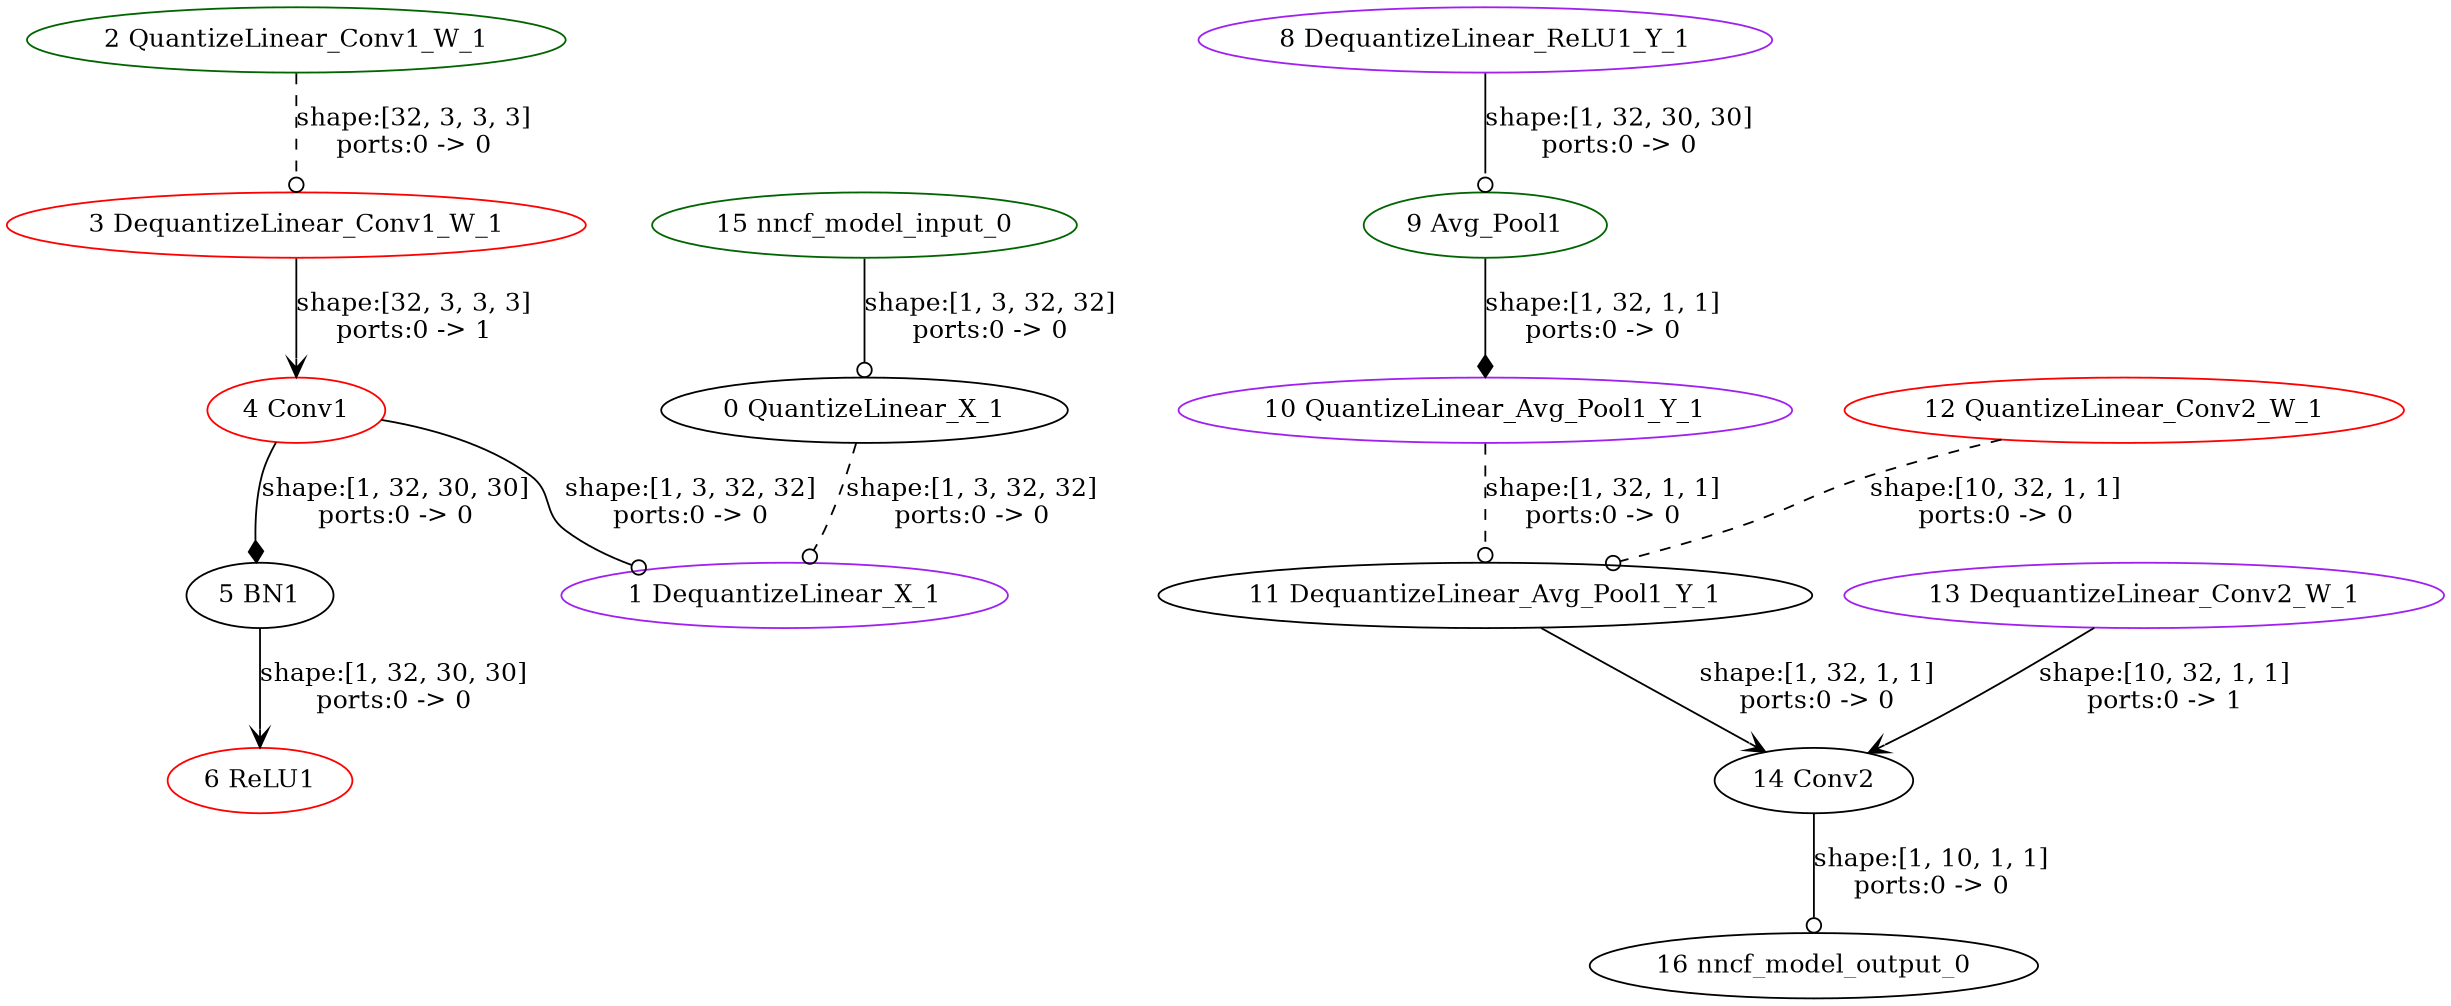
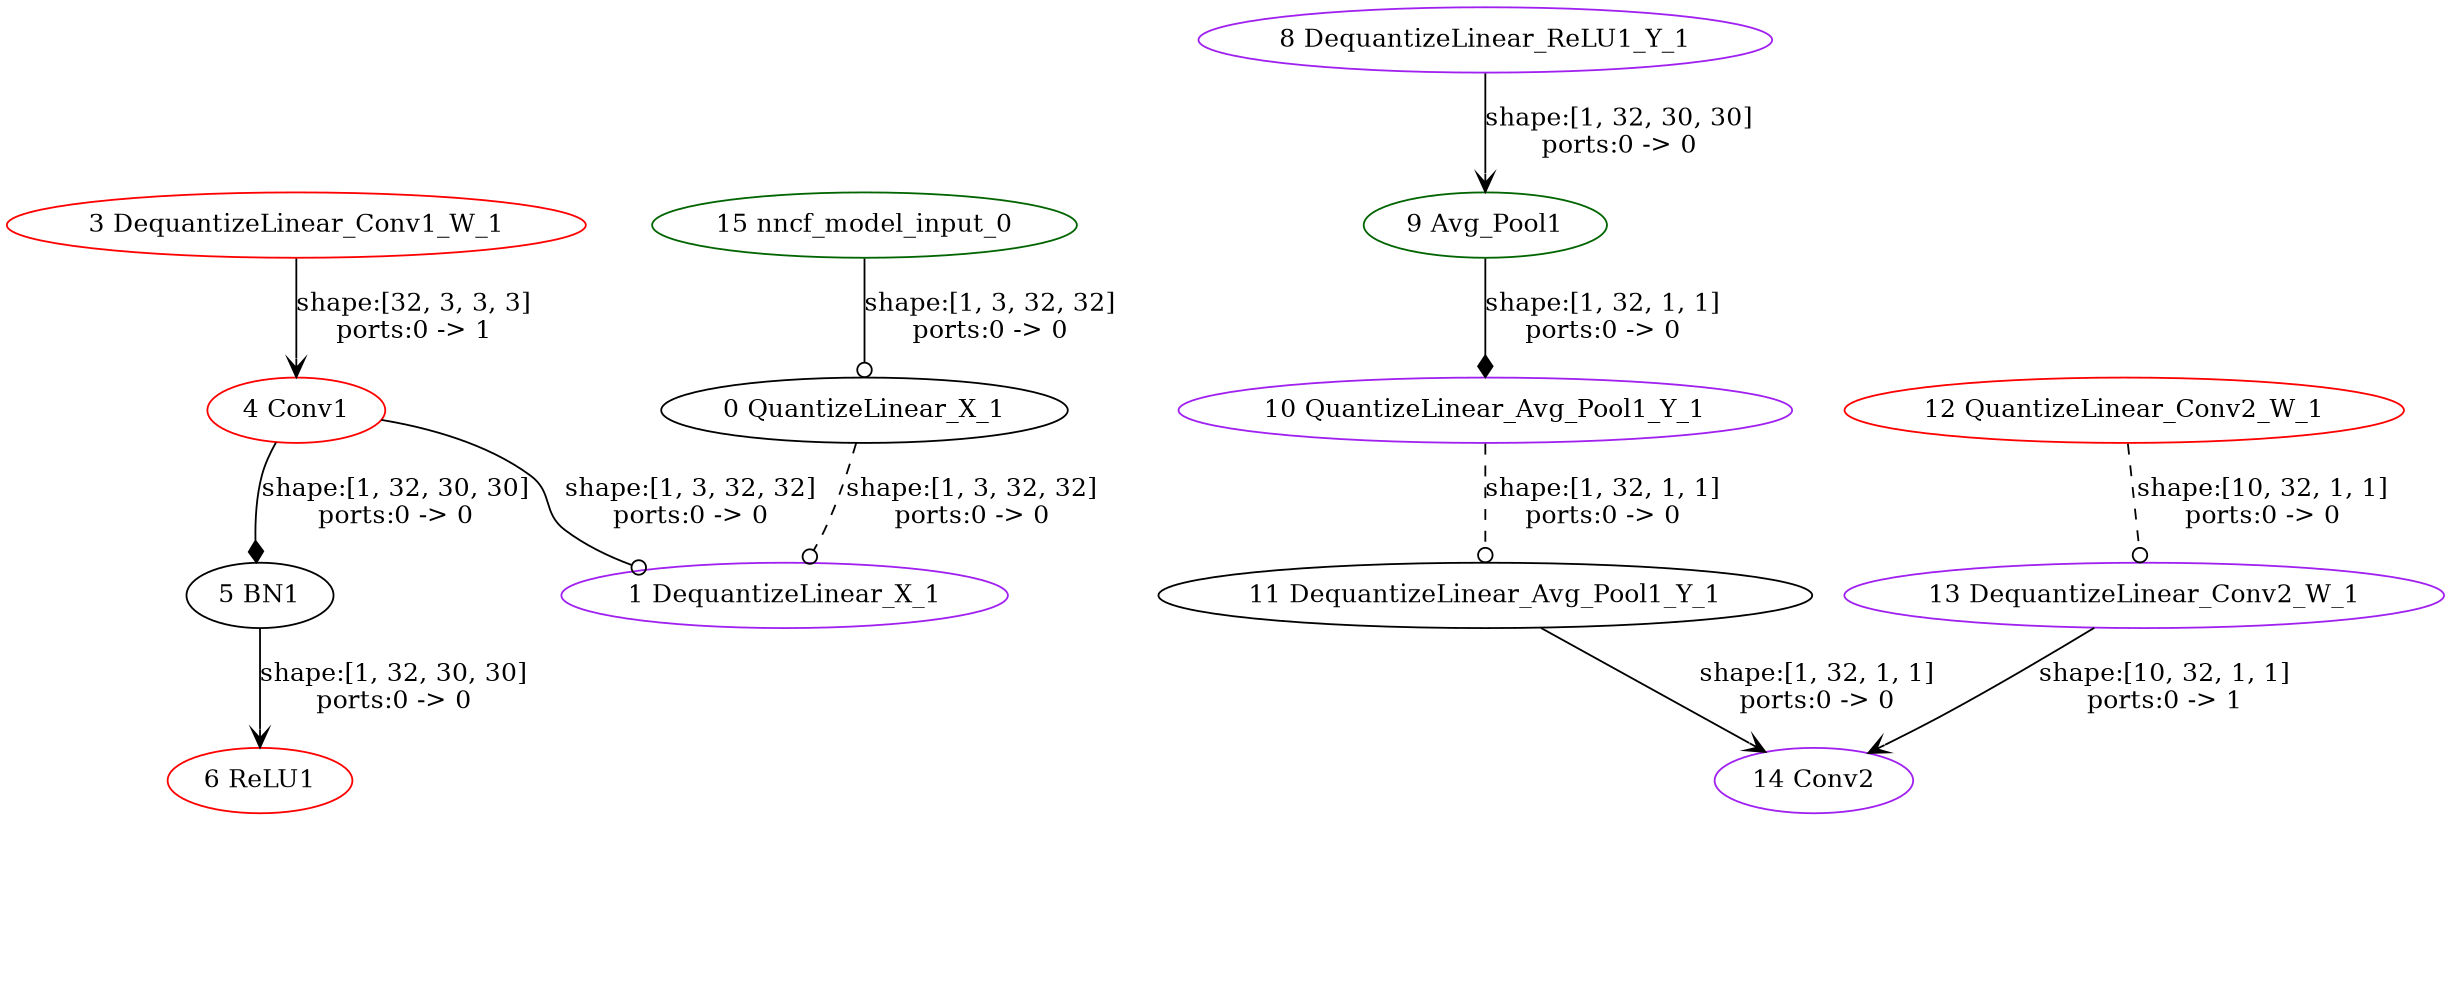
  strict digraph {
    node [color=purple type=DequantizeLinear]
    edge [arrowhead=odot style=solid]
    "0 QuantizeLinear_X_1" [color=black type=QuantizeLinear]
    "1 DequantizeLinear_X_1"
    "4 Conv1" [color=red type=Conv]
    "5 BN1" [color=black type=BatchNormalization]
-   "2 QuantizeLinear_Conv1_W_1" [color=darkgreen type=QuantizeLinear]
    "3 DequantizeLinear_Conv1_W_1" [color=red]
    "6 ReLU1" [color=red type=Relu]
    "8 DequantizeLinear_ReLU1_Y_1"
    "9 Avg_Pool1" [color=darkgreen type=GlobalAveragePool]
    "10 QuantizeLinear_Avg_Pool1_Y_1" [type=QuantizeLinear]
    "11 DequantizeLinear_Avg_Pool1_Y_1" [color=black]
-   "14 Conv2" [color=black type=Conv]
-   "16 nncf_model_output_0" [color=black type=nncf_model_output]
+   "14 Conv2" [type=Conv]
    "12 QuantizeLinear_Conv2_W_1" [color=red type=QuantizeLinear]
    "13 DequantizeLinear_Conv2_W_1"
    "15 nncf_model_input_0" [color=darkgreen type=nncf_model_input]
    "0 QuantizeLinear_X_1" -> "1 DequantizeLinear_X_1" [label="shape:[1, 3, 32, 32]\nports:0 -> 0" style=dashed]
    "4 Conv1" -> "1 DequantizeLinear_X_1" [label="shape:[1, 3, 32, 32]\nports:0 -> 0"]
    "4 Conv1" -> "5 BN1" [arrowhead=diamond label="shape:[1, 32, 30, 30]\nports:0 -> 0"]
    "5 BN1" -> "6 ReLU1" [arrowhead=vee label="shape:[1, 32, 30, 30]\nports:0 -> 0"]
-   "2 QuantizeLinear_Conv1_W_1" -> "3 DequantizeLinear_Conv1_W_1" [label="shape:[32, 3, 3, 3]\nports:0 -> 0" style=dashed]
    "3 DequantizeLinear_Conv1_W_1" -> "4 Conv1" [arrowhead=vee label="shape:[32, 3, 3, 3]\nports:0 -> 1"]
-   "8 DequantizeLinear_ReLU1_Y_1" -> "9 Avg_Pool1" [label="shape:[1, 32, 30, 30]\nports:0 -> 0"]
+   "8 DequantizeLinear_ReLU1_Y_1" -> "9 Avg_Pool1" [arrowhead=vee label="shape:[1, 32, 30, 30]\nports:0 -> 0"]
    "9 Avg_Pool1" -> "10 QuantizeLinear_Avg_Pool1_Y_1" [arrowhead=diamond label="shape:[1, 32, 1, 1]\nports:0 -> 0"]
    "10 QuantizeLinear_Avg_Pool1_Y_1" -> "11 DequantizeLinear_Avg_Pool1_Y_1" [label="shape:[1, 32, 1, 1]\nports:0 -> 0" style=dashed]
    "11 DequantizeLinear_Avg_Pool1_Y_1" -> "14 Conv2" [arrowhead=vee label="shape:[1, 32, 1, 1]\nports:0 -> 0"]
-   "14 Conv2" -> "16 nncf_model_output_0" [label="shape:[1, 10, 1, 1]\nports:0 -> 0"]
-   "12 QuantizeLinear_Conv2_W_1" -> "11 DequantizeLinear_Avg_Pool1_Y_1" [label="shape:[10, 32, 1, 1]\nports:0 -> 0" style=dashed]
+   "12 QuantizeLinear_Conv2_W_1" -> "13 DequantizeLinear_Conv2_W_1" [label="shape:[10, 32, 1, 1]\nports:0 -> 0" style=dashed]
    "13 DequantizeLinear_Conv2_W_1" -> "14 Conv2" [arrowhead=vee label="shape:[10, 32, 1, 1]\nports:0 -> 1"]
    "15 nncf_model_input_0" -> "0 QuantizeLinear_X_1" [label="shape:[1, 3, 32, 32]\nports:0 -> 0"]
  }
